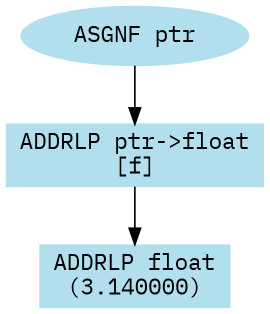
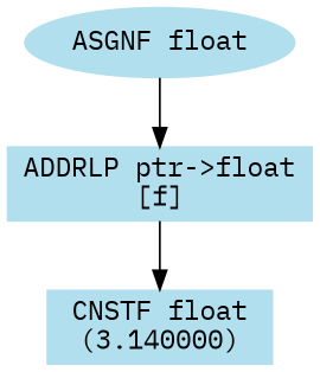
  digraph {
    fontname="IBM Plex Mono"
    node [color=lightblue2 fontname="IBM Plex Mono" style=filled shape=box]
    edge [fontname="IBM Plex Mono"]
-   n1 [label="ASGNF ptr" shape=""]
+   n1 [label="ASGNF float" shape=""]
    n2 [label="ADDRLP ptr->float\n\[f\]"]
-   n3 [label="ADDRLP float\n\(3.140000\)"]
+   n3 [label="CNSTF float\n\(3.140000\)"]
    n1 -> n2
    n2 -> n3
  }
